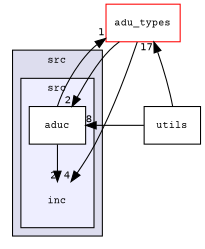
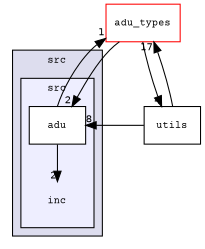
  digraph {
    compound=true
    fontname="Courier Prime"
    node [fontname="Courier Prime" fontsize=10 shape=box color=black fillcolor=white style=filled]
    edge [fontname="Courier Prime" headlabel=2 labeldistance=1.5 labelfontname=Helvetica labelfontsize=10]
    n1 [label=inc shape=plaintext color="" fillcolor="" style=""]
-   n2 [label=aduc]
+   n2 [label=adu]
    n3 [color=red label=adu_types]
    n4 [label=utils]
    subgraph cluster_1 {
      bgcolor="#ddddee"
      fontsize=10
      label=src
      pencolor=black
      subgraph cluster_2 {
        bgcolor="#eeeeff"
        fontsize=10
        label=src
        pencolor=black
        n1
        n2
      }
    }
    n2 -> n1
    n2 -> n3 [headlabel=1]
    n3 -> n2
-   n3 -> n1 [headlabel=4]
+   n3 -> n4 [headlabel=4]
    n4 -> n2 [headlabel=8]
    n4 -> n3 [headlabel=17]
  }
